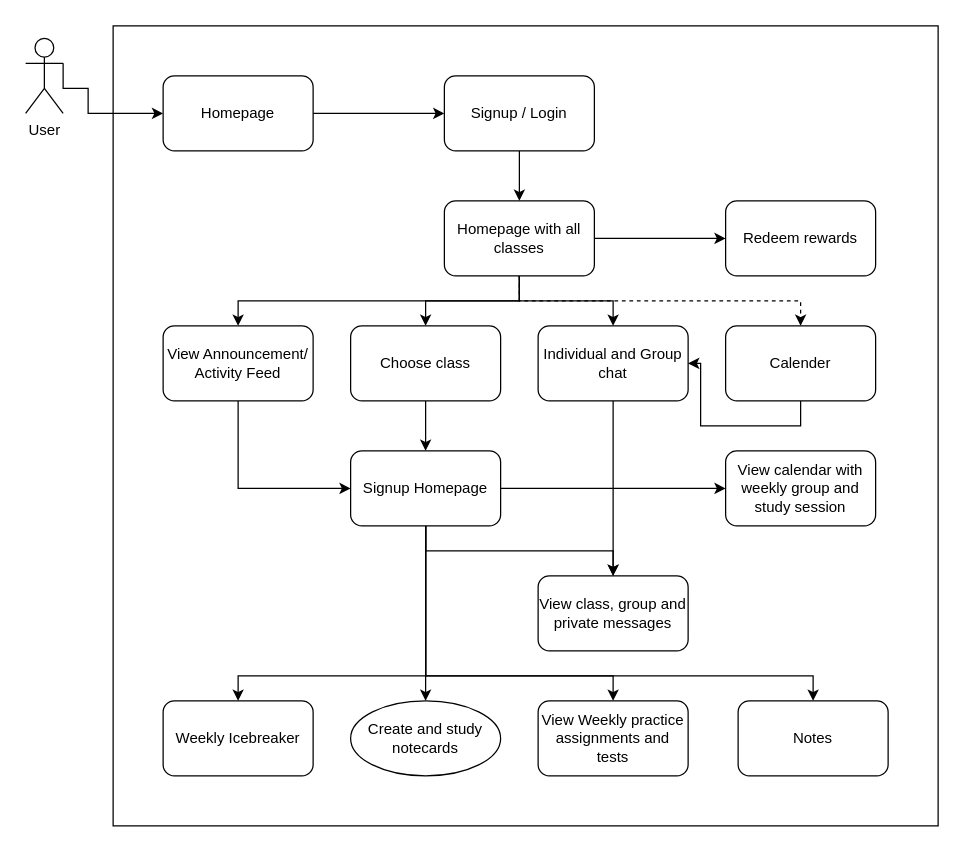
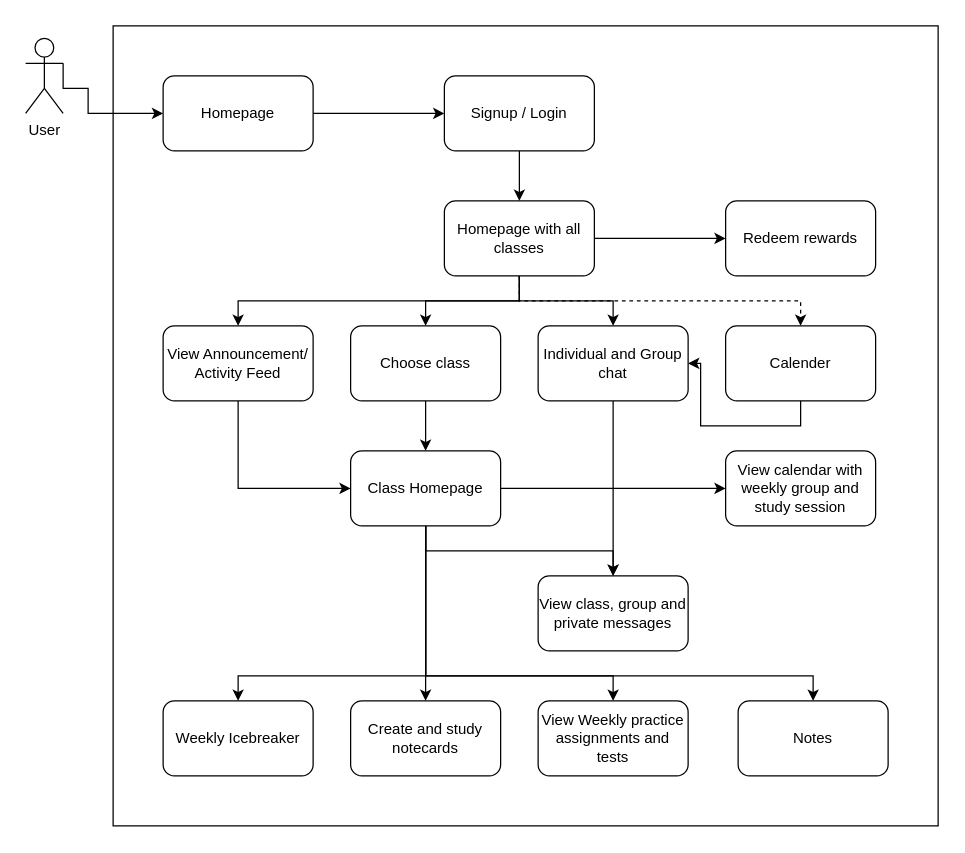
  <mxCell id="0" />
  <mxCell id="1" parent="0" />
  <mxCell id="2" value="" style="rounded=0;whiteSpace=wrap;html=1;" parent="1" vertex="1"><mxGeometry x="90" y="20" width="660" height="640" as="geometry" /></mxCell>
  <mxCell id="3" style="edgeStyle=orthogonalEdgeStyle;rounded=0;orthogonalLoop=1;jettySize=auto;html=1;exitX=1;exitY=0.333;exitDx=0;exitDy=0;exitPerimeter=0;entryX=0;entryY=0.5;entryDx=0;entryDy=0;" parent="1" source="4" target="14" edge="1"><mxGeometry relative="1" as="geometry"><Array as="points"><mxPoint x="50" y="50" /><mxPoint x="50" y="70" /><mxPoint x="70" y="70" /><mxPoint x="70" y="90" /></Array></mxGeometry></mxCell>
  <mxCell id="4" value="User" style="shape=umlActor;verticalLabelPosition=bottom;verticalAlign=top;html=1;outlineConnect=0;" parent="1" vertex="1"><mxGeometry x="20" y="30" width="30" height="60" as="geometry" /></mxCell>
  <mxCell id="5" style="edgeStyle=orthogonalEdgeStyle;rounded=0;orthogonalLoop=1;jettySize=auto;html=1;exitX=0.5;exitY=1;exitDx=0;exitDy=0;entryX=0.5;entryY=0;entryDx=0;entryDy=0;" parent="1" source="6" target="12" edge="1"><mxGeometry relative="1" as="geometry" /></mxCell>
  <mxCell id="6" value="Signup / Login" style="rounded=1;whiteSpace=wrap;html=1;" parent="1" vertex="1"><mxGeometry x="355" y="60" width="120" height="60" as="geometry" /></mxCell>
  <mxCell id="7" style="edgeStyle=orthogonalEdgeStyle;rounded=0;orthogonalLoop=1;jettySize=auto;html=1;exitX=0.5;exitY=1;exitDx=0;exitDy=0;entryX=0.5;entryY=0;entryDx=0;entryDy=0;" parent="1" source="12" target="16" edge="1"><mxGeometry relative="1" as="geometry" /></mxCell>
  <mxCell id="8" style="edgeStyle=orthogonalEdgeStyle;rounded=0;orthogonalLoop=1;jettySize=auto;html=1;exitX=0.5;exitY=1;exitDx=0;exitDy=0;entryX=0.5;entryY=0;entryDx=0;entryDy=0;" edge="1" parent="1" source="12" target="25"><mxGeometry relative="1" as="geometry" /></mxCell>
  <mxCell id="9" style="edgeStyle=orthogonalEdgeStyle;rounded=0;orthogonalLoop=1;jettySize=auto;html=1;exitX=0.5;exitY=1;exitDx=0;exitDy=0;entryX=0.5;entryY=0;entryDx=0;entryDy=0;" edge="1" parent="1" source="12" target="34"><mxGeometry relative="1" as="geometry" /></mxCell>
  <mxCell id="10" style="edgeStyle=orthogonalEdgeStyle;rounded=0;orthogonalLoop=1;jettySize=auto;html=1;exitX=0.5;exitY=1;exitDx=0;exitDy=0;entryX=0.5;entryY=0;entryDx=0;entryDy=0;dashed=1;" edge="1" parent="1" source="12" target="36"><mxGeometry relative="1" as="geometry" /></mxCell>
  <mxCell id="11" style="edgeStyle=orthogonalEdgeStyle;rounded=0;orthogonalLoop=1;jettySize=auto;html=1;exitX=1;exitY=0.5;exitDx=0;exitDy=0;entryX=0;entryY=0.5;entryDx=0;entryDy=0;" edge="1" parent="1" source="12" target="22"><mxGeometry relative="1" as="geometry" /></mxCell>
  <mxCell id="12" value="Homepage with all classes" style="rounded=1;whiteSpace=wrap;html=1;" parent="1" vertex="1"><mxGeometry x="355" y="160" width="120" height="60" as="geometry" /></mxCell>
  <mxCell id="13" style="edgeStyle=orthogonalEdgeStyle;rounded=0;orthogonalLoop=1;jettySize=auto;html=1;exitX=1;exitY=0.5;exitDx=0;exitDy=0;entryX=0;entryY=0.5;entryDx=0;entryDy=0;" parent="1" source="14" target="6" edge="1"><mxGeometry relative="1" as="geometry" /></mxCell>
  <mxCell id="14" value="Homepage" style="rounded=1;whiteSpace=wrap;html=1;" parent="1" vertex="1"><mxGeometry x="130" y="60" width="120" height="60" as="geometry" /></mxCell>
  <mxCell id="15" style="edgeStyle=orthogonalEdgeStyle;rounded=0;orthogonalLoop=1;jettySize=auto;html=1;exitX=0.5;exitY=1;exitDx=0;exitDy=0;entryX=0;entryY=0.5;entryDx=0;entryDy=0;" edge="1" parent="1" source="16" target="32"><mxGeometry relative="1" as="geometry" /></mxCell>
  <mxCell id="16" value="View Announcement/&lt;br&gt;Activity Feed" style="rounded=1;whiteSpace=wrap;html=1;" parent="1" vertex="1"><mxGeometry x="130" y="260" width="120" height="60" as="geometry" /></mxCell>
  <mxCell id="17" value="View class, group and private messages" style="rounded=1;whiteSpace=wrap;html=1;" parent="1" vertex="1"><mxGeometry x="430" y="460" width="120" height="60" as="geometry" /></mxCell>
  <mxCell id="18" value="View calendar with weekly group and study session" style="rounded=1;whiteSpace=wrap;html=1;" parent="1" vertex="1"><mxGeometry x="580" y="360" width="120" height="60" as="geometry" /></mxCell>
- <mxCell id="19" value="Create and study notecards" style="ellipse;whiteSpace=wrap;html=1;" parent="1" vertex="1"><mxGeometry x="280" y="560" width="120" height="60" as="geometry" /></mxCell>
+ <mxCell id="19" value="Create and study notecards" style="rounded=1;whiteSpace=wrap;html=1;" parent="1" vertex="1"><mxGeometry x="280" y="560" width="120" height="60" as="geometry" /></mxCell>
  <mxCell id="20" value="View Weekly practice assignments and tests" style="rounded=1;whiteSpace=wrap;html=1;" parent="1" vertex="1"><mxGeometry x="430" y="560" width="120" height="60" as="geometry" /></mxCell>
  <mxCell id="21" value="Weekly Icebreaker" style="rounded=1;whiteSpace=wrap;html=1;" parent="1" vertex="1"><mxGeometry x="130" y="560" width="120" height="60" as="geometry" /></mxCell>
  <mxCell id="22" value="Redeem rewards" style="rounded=1;whiteSpace=wrap;html=1;" parent="1" vertex="1"><mxGeometry x="580" y="160" width="120" height="60" as="geometry" /></mxCell>
  <mxCell id="23" value="Notes" style="rounded=1;whiteSpace=wrap;html=1;" vertex="1" parent="1"><mxGeometry x="590" y="560" width="120" height="60" as="geometry" /></mxCell>
  <mxCell id="24" style="edgeStyle=orthogonalEdgeStyle;rounded=0;orthogonalLoop=1;jettySize=auto;html=1;exitX=0.5;exitY=1;exitDx=0;exitDy=0;entryX=0.5;entryY=0;entryDx=0;entryDy=0;" edge="1" parent="1" source="25" target="32"><mxGeometry relative="1" as="geometry" /></mxCell>
  <mxCell id="25" value="Choose class" style="rounded=1;whiteSpace=wrap;html=1;" vertex="1" parent="1"><mxGeometry x="280" y="260" width="120" height="60" as="geometry" /></mxCell>
  <mxCell id="26" style="edgeStyle=orthogonalEdgeStyle;rounded=0;orthogonalLoop=1;jettySize=auto;html=1;exitX=0.5;exitY=1;exitDx=0;exitDy=0;entryX=0.5;entryY=0;entryDx=0;entryDy=0;" edge="1" parent="1" source="32" target="17"><mxGeometry relative="1" as="geometry" /></mxCell>
  <mxCell id="27" style="edgeStyle=orthogonalEdgeStyle;rounded=0;orthogonalLoop=1;jettySize=auto;html=1;exitX=1;exitY=0.5;exitDx=0;exitDy=0;entryX=0;entryY=0.5;entryDx=0;entryDy=0;" edge="1" parent="1" source="32" target="18"><mxGeometry relative="1" as="geometry" /></mxCell>
  <mxCell id="28" style="edgeStyle=orthogonalEdgeStyle;rounded=0;orthogonalLoop=1;jettySize=auto;html=1;exitX=0.5;exitY=1;exitDx=0;exitDy=0;entryX=0.5;entryY=0;entryDx=0;entryDy=0;" edge="1" parent="1" source="32" target="19"><mxGeometry relative="1" as="geometry" /></mxCell>
  <mxCell id="29" style="edgeStyle=orthogonalEdgeStyle;rounded=0;orthogonalLoop=1;jettySize=auto;html=1;exitX=0.5;exitY=1;exitDx=0;exitDy=0;entryX=0.5;entryY=0;entryDx=0;entryDy=0;" edge="1" parent="1" source="32" target="20"><mxGeometry relative="1" as="geometry"><Array as="points"><mxPoint x="340" y="540" /><mxPoint x="490" y="540" /></Array></mxGeometry></mxCell>
  <mxCell id="30" style="edgeStyle=orthogonalEdgeStyle;rounded=0;orthogonalLoop=1;jettySize=auto;html=1;exitX=0.5;exitY=1;exitDx=0;exitDy=0;entryX=0.5;entryY=0;entryDx=0;entryDy=0;" edge="1" parent="1" source="32" target="21"><mxGeometry relative="1" as="geometry"><Array as="points"><mxPoint x="340" y="540" /><mxPoint x="190" y="540" /></Array></mxGeometry></mxCell>
  <mxCell id="31" style="edgeStyle=orthogonalEdgeStyle;rounded=0;orthogonalLoop=1;jettySize=auto;html=1;exitX=0.5;exitY=1;exitDx=0;exitDy=0;entryX=0.5;entryY=0;entryDx=0;entryDy=0;" edge="1" parent="1" source="32" target="23"><mxGeometry relative="1" as="geometry"><Array as="points"><mxPoint x="340" y="540" /><mxPoint x="650" y="540" /></Array></mxGeometry></mxCell>
- <mxCell id="32" value="Signup Homepage" style="rounded=1;whiteSpace=wrap;html=1;" vertex="1" parent="1"><mxGeometry x="280" y="360" width="120" height="60" as="geometry" /></mxCell>
+ <mxCell id="32" value="Class Homepage" style="rounded=1;whiteSpace=wrap;html=1;" vertex="1" parent="1"><mxGeometry x="280" y="360" width="120" height="60" as="geometry" /></mxCell>
  <mxCell id="33" style="edgeStyle=orthogonalEdgeStyle;rounded=0;orthogonalLoop=1;jettySize=auto;html=1;exitX=0.5;exitY=1;exitDx=0;exitDy=0;entryX=0.5;entryY=0;entryDx=0;entryDy=0;" edge="1" parent="1" source="34" target="17"><mxGeometry relative="1" as="geometry" /></mxCell>
  <mxCell id="34" value="Individual and Group chat" style="rounded=1;whiteSpace=wrap;html=1;" vertex="1" parent="1"><mxGeometry x="430" y="260" width="120" height="60" as="geometry" /></mxCell>
  <mxCell id="35" style="edgeStyle=orthogonalEdgeStyle;rounded=0;orthogonalLoop=1;jettySize=auto;html=1;exitX=0.5;exitY=1;exitDx=0;exitDy=0;" edge="1" parent="1" source="36" target="34"><mxGeometry relative="1" as="geometry" /></mxCell>
  <mxCell id="36" value="Calender" style="rounded=1;whiteSpace=wrap;html=1;" vertex="1" parent="1"><mxGeometry x="580" y="260" width="120" height="60" as="geometry" /></mxCell>
